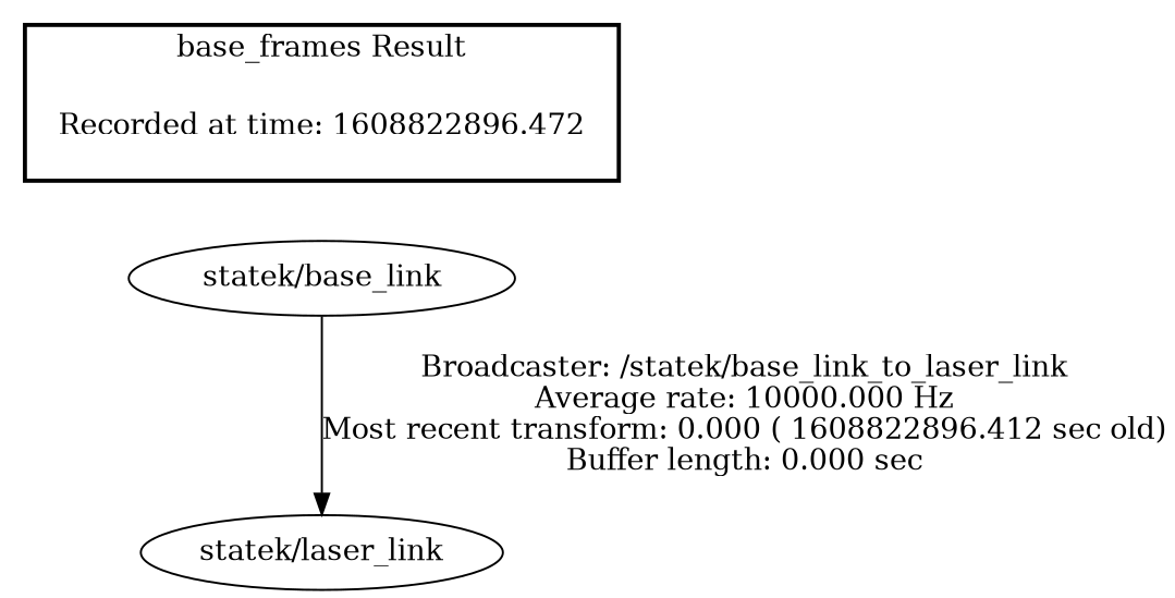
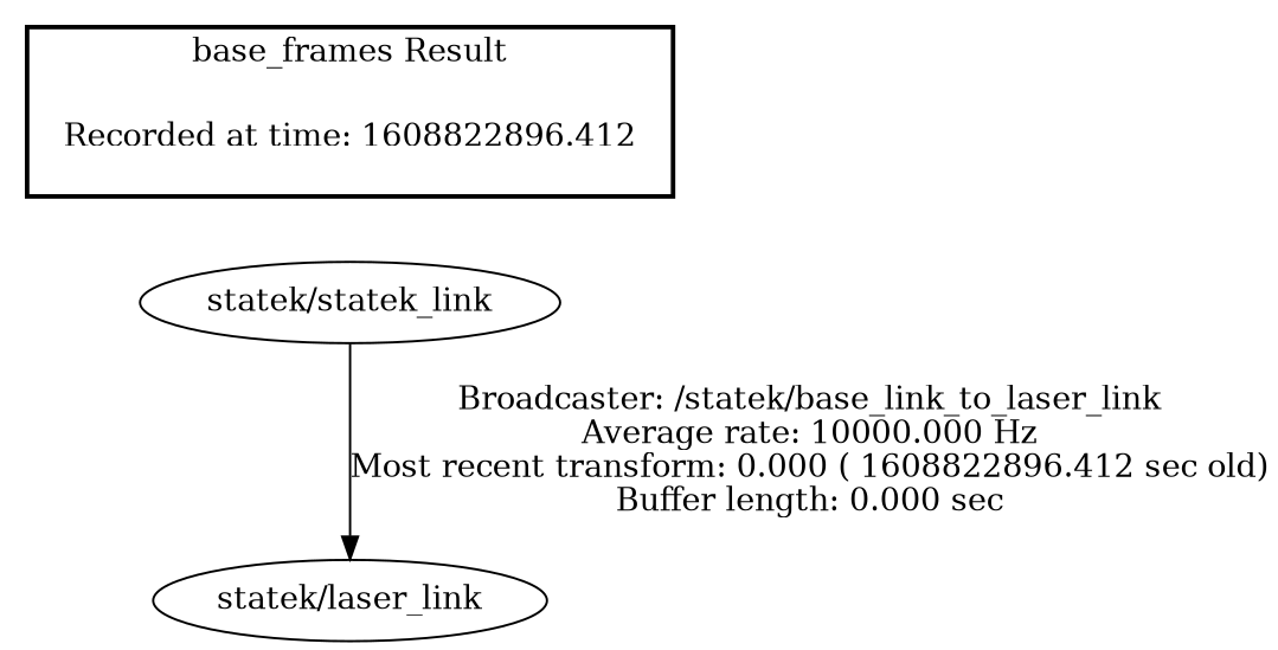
  digraph {
-   "Recorded at time: 1608822896.412" [shape=plaintext label="Recorded at time: 1608822896.472"]
-   "statek/base_link"
+   "Recorded at time: 1608822896.412" [shape=plaintext]
+   "statek/base_link" [label="statek/statek_link"]
    "statek/laser_link"
    subgraph cluster_1 {
      color=black
      label="base_frames Result"
      style=bold
      "Recorded at time: 1608822896.412"
    }
    "Recorded at time: 1608822896.412" -> "statek/base_link" [style=invis]
    "statek/base_link" -> "statek/laser_link" [label="Broadcaster: /statek/base_link_to_laser_link\nAverage rate: 10000.000 Hz\nMost recent transform: 0.000 ( 1608822896.412 sec old)\nBuffer length: 0.000 sec\n"]
  }
